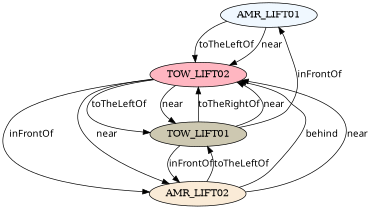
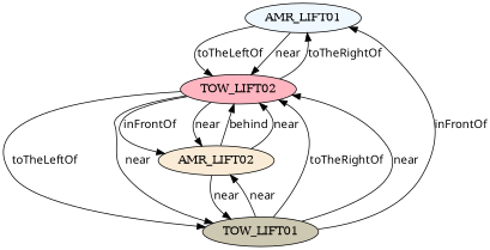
  digraph {
    node [style=filled]
    edge [color=black fontname=Sans style=filled]
    n1 [fillcolor=aliceblue label=AMR_LIFT01]
    n2 [fillcolor=lightpink label=TOW_LIFT02]
    n3 [fillcolor=cornsilk3 label=TOW_LIFT01]
    n4 [fillcolor=antiquewhite label=AMR_LIFT02]
    n1 -> n2 [label=toTheLeftOf]
    n1 -> n2 [label=near]
+   n2 -> n1 [label=toTheRightOf]
    n2 -> n3 [label=toTheLeftOf]
    n2 -> n3 [label=near]
    n2 -> n4 [label=inFrontOf]
    n2 -> n4 [label=near]
    n3 -> n1 [label=inFrontOf]
    n3 -> n2 [label=toTheRightOf]
    n3 -> n2 [label=near]
-   n3 -> n4 [label=inFrontOf]
+   n3 -> n4 [label=near]
    n4 -> n2 [label=behind]
    n4 -> n2 [label=near]
-   n4 -> n3 [label=toTheLeftOf]
+   n4 -> n3 [label=near]
  }
